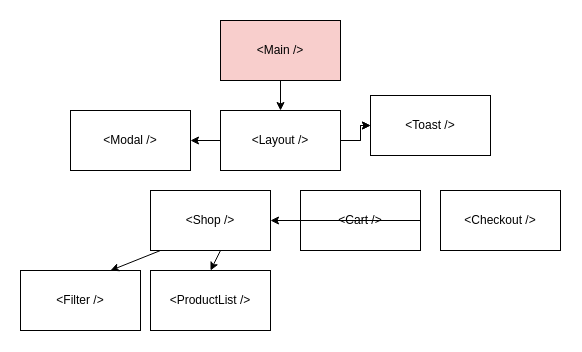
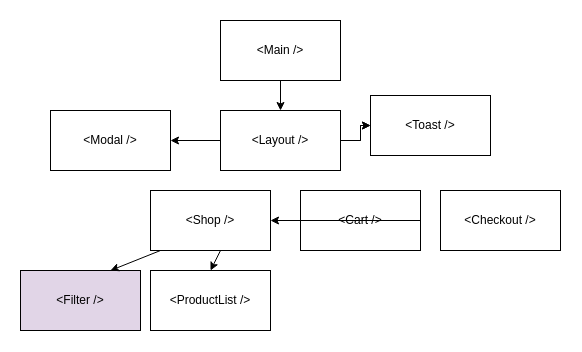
  <mxCell id="0" />
  <mxCell id="1" parent="0" />
  <mxCell id="2" value="" style="edgeStyle=orthogonalEdgeStyle;rounded=0;orthogonalLoop=1;jettySize=auto;html=1;" edge="1" parent="1" source="3" target="7"><mxGeometry relative="1" as="geometry" /></mxCell>
- <mxCell id="3" value="&amp;lt;Main /&amp;gt;" style="rounded=0;whiteSpace=wrap;html=1;fillColor=#f8cecc;" vertex="1" parent="1"><mxGeometry x="220" y="20" width="120" height="60" as="geometry" /></mxCell>
+ <mxCell id="3" value="&amp;lt;Main /&amp;gt;" style="rounded=0;whiteSpace=wrap;html=1;" vertex="1" parent="1"><mxGeometry x="220" y="20" width="120" height="60" as="geometry" /></mxCell>
  <mxCell id="4" value="" style="edgeStyle=orthogonalEdgeStyle;rounded=0;orthogonalLoop=1;jettySize=auto;html=1;" edge="1" parent="1" source="7" target="10"><mxGeometry relative="1" as="geometry" /></mxCell>
  <mxCell id="5" value="" style="edgeStyle=orthogonalEdgeStyle;rounded=0;orthogonalLoop=1;jettySize=auto;html=1;" edge="1" parent="1" source="7" target="11"><mxGeometry relative="1" as="geometry" /></mxCell>
  <mxCell id="6" value="" style="edgeStyle=orthogonalEdgeStyle;rounded=0;orthogonalLoop=1;jettySize=auto;html=1;" edge="1" parent="1" source="7" target="11"><mxGeometry relative="1" as="geometry" /></mxCell>
  <mxCell id="7" value="&amp;lt;Layout /&amp;gt;" style="rounded=0;whiteSpace=wrap;html=1;" vertex="1" parent="1"><mxGeometry x="220" y="110" width="120" height="60" as="geometry" /></mxCell>
  <mxCell id="8" value="&amp;lt;Cart /&amp;gt;" style="rounded=0;whiteSpace=wrap;html=1;strokeColor=default;" vertex="1" parent="1"><mxGeometry x="300" y="190" width="120" height="60" as="geometry" /></mxCell>
  <mxCell id="9" value="&amp;lt;Shop /&amp;gt;" style="rounded=0;whiteSpace=wrap;html=1;" vertex="1" parent="1"><mxGeometry x="150" y="190" width="120" height="60" as="geometry" /></mxCell>
- <mxCell id="10" value="&amp;lt;Modal /&amp;gt;" style="rounded=0;whiteSpace=wrap;html=1;" vertex="1" parent="1"><mxGeometry x="70" y="110" width="120" height="60" as="geometry" /></mxCell>
+ <mxCell id="10" value="&amp;lt;Modal /&amp;gt;" style="rounded=0;whiteSpace=wrap;html=1;" vertex="1" parent="1"><mxGeometry x="50" y="110" width="120" height="60" as="geometry" /></mxCell>
  <mxCell id="11" value="&amp;lt;Toast /&amp;gt;" style="rounded=0;whiteSpace=wrap;html=1;" vertex="1" parent="1"><mxGeometry x="370" y="95" width="120" height="60" as="geometry" /></mxCell>
- <mxCell id="12" value="&amp;lt;Filter /&amp;gt;" style="rounded=0;whiteSpace=wrap;html=1;" vertex="1" parent="1"><mxGeometry x="20" y="270" width="120" height="60" as="geometry" /></mxCell>
+ <mxCell id="12" value="&amp;lt;Filter /&amp;gt;" style="rounded=0;whiteSpace=wrap;html=1;fillColor=#e1d5e7;" vertex="1" parent="1"><mxGeometry x="20" y="270" width="120" height="60" as="geometry" /></mxCell>
  <mxCell id="13" value="&amp;lt;ProductList /&amp;gt;" style="rounded=0;whiteSpace=wrap;html=1;" vertex="1" parent="1"><mxGeometry x="150" y="270" width="120" height="60" as="geometry" /></mxCell>
  <mxCell id="14" value="" style="endArrow=classic;html=1;rounded=0;entryX=0.5;entryY=0;entryDx=0;entryDy=0;" edge="1" parent="1" target="13"><mxGeometry width="50" height="50" relative="1" as="geometry"><mxPoint x="220" y="250" as="sourcePoint" /><mxPoint x="270" y="200" as="targetPoint" /></mxGeometry></mxCell>
  <mxCell id="15" value="" style="endArrow=classic;html=1;rounded=0;entryX=0.75;entryY=0;entryDx=0;entryDy=0;" edge="1" parent="1" target="12"><mxGeometry width="50" height="50" relative="1" as="geometry"><mxPoint x="160" y="250" as="sourcePoint" /><mxPoint x="150" y="270" as="targetPoint" /></mxGeometry></mxCell>
  <mxCell id="16" value="&amp;lt;Checkout /&amp;gt;" style="rounded=0;whiteSpace=wrap;html=1;strokeColor=default;" vertex="1" parent="1"><mxGeometry x="440" y="190" width="120" height="60" as="geometry" /></mxCell>
  <mxCell id="17" value="" style="endArrow=classic;html=1;rounded=0;exitX=1;exitY=0.5;exitDx=0;exitDy=0;" edge="1" parent="1" source="8" target="9"><mxGeometry width="50" height="50" relative="1" as="geometry"><mxPoint x="390" y="260" as="sourcePoint" /><mxPoint x="440" y="210" as="targetPoint" /></mxGeometry></mxCell>
